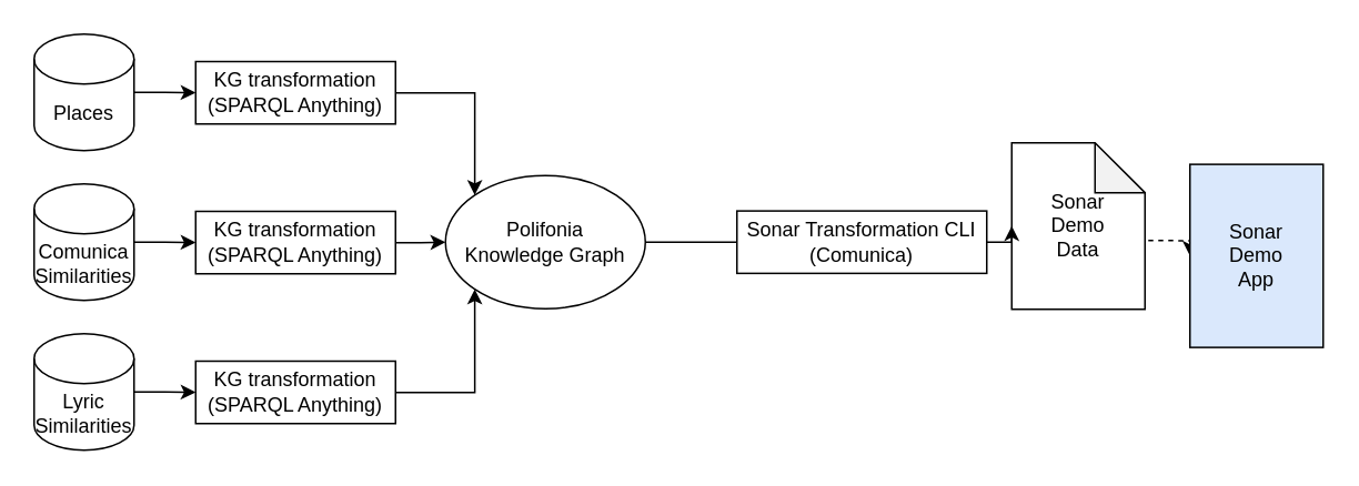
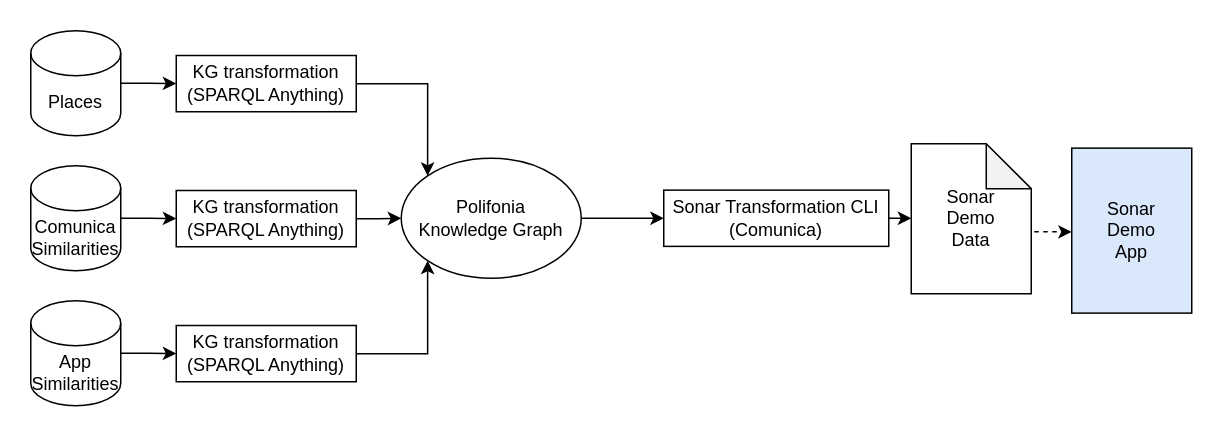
  <mxCell id="0" />
  <mxCell id="1" parent="0" />
  <mxCell id="2" value="Places" style="shape=cylinder3;whiteSpace=wrap;html=1;boundedLbl=1;backgroundOutline=1;size=15;" parent="1" vertex="1"><mxGeometry x="20" y="20" width="60" height="70" as="geometry" /></mxCell>
  <mxCell id="3" value="Comunica Similarities" style="shape=cylinder3;whiteSpace=wrap;html=1;boundedLbl=1;backgroundOutline=1;size=15;" parent="1" vertex="1"><mxGeometry x="20" y="110" width="60" height="70" as="geometry" /></mxCell>
- <mxCell id="4" value="Lyric Similarities" style="shape=cylinder3;whiteSpace=wrap;html=1;boundedLbl=1;backgroundOutline=1;size=15;" parent="1" vertex="1"><mxGeometry x="20" y="200" width="60" height="70" as="geometry" /></mxCell>
+ <mxCell id="4" value="App Similarities" style="shape=cylinder3;whiteSpace=wrap;html=1;boundedLbl=1;backgroundOutline=1;size=15;" parent="1" vertex="1"><mxGeometry x="20" y="200" width="60" height="70" as="geometry" /></mxCell>
  <mxCell id="5" value="KG transformation&lt;br&gt;(SPARQL Anything)" style="rounded=0;whiteSpace=wrap;html=1;" parent="1" vertex="1"><mxGeometry x="117" y="36.5" width="120" height="37.5" as="geometry" /></mxCell>
  <mxCell id="6" value="KG transformation&lt;br&gt;(SPARQL Anything)" style="rounded=0;whiteSpace=wrap;html=1;" parent="1" vertex="1"><mxGeometry x="117" y="126.5" width="120" height="37.5" as="geometry" /></mxCell>
  <mxCell id="7" value="KG transformation&lt;br&gt;(SPARQL Anything)" style="rounded=0;whiteSpace=wrap;html=1;" parent="1" vertex="1"><mxGeometry x="117" y="216.5" width="120" height="37.5" as="geometry" /></mxCell>
  <mxCell id="8" value="" style="endArrow=classic;html=1;rounded=0;edgeStyle=orthogonalEdgeStyle;exitX=1;exitY=0.5;exitDx=0;exitDy=0;exitPerimeter=0;entryX=0;entryY=0.5;entryDx=0;entryDy=0;" parent="1" source="2" target="5" edge="1"><mxGeometry width="50" height="50" relative="1" as="geometry"><mxPoint x="47" y="92.5" as="sourcePoint" /><mxPoint x="97" y="42.5" as="targetPoint" /></mxGeometry></mxCell>
  <mxCell id="9" value="" style="endArrow=classic;html=1;rounded=0;edgeStyle=orthogonalEdgeStyle;exitX=1;exitY=0.5;exitDx=0;exitDy=0;exitPerimeter=0;entryX=0;entryY=0.5;entryDx=0;entryDy=0;" parent="1" source="3" target="6" edge="1"><mxGeometry width="50" height="50" relative="1" as="geometry"><mxPoint x="47" y="114.5" as="sourcePoint" /><mxPoint x="117" y="114.5" as="targetPoint" /></mxGeometry></mxCell>
  <mxCell id="10" value="" style="endArrow=classic;html=1;rounded=0;edgeStyle=orthogonalEdgeStyle;exitX=1;exitY=0.5;exitDx=0;exitDy=0;exitPerimeter=0;entryX=0;entryY=0.5;entryDx=0;entryDy=0;" parent="1" source="4" target="7" edge="1"><mxGeometry width="50" height="50" relative="1" as="geometry"><mxPoint x="57" y="155" as="sourcePoint" /><mxPoint x="127" y="155" as="targetPoint" /></mxGeometry></mxCell>
  <mxCell id="11" value="Polifonia &lt;br&gt;Knowledge Graph" style="ellipse;whiteSpace=wrap;html=1;" parent="1" vertex="1"><mxGeometry x="267" y="105" width="120" height="80" as="geometry" /></mxCell>
  <mxCell id="12" value="" style="endArrow=classic;html=1;rounded=0;edgeStyle=orthogonalEdgeStyle;entryX=0;entryY=0;entryDx=0;entryDy=0;exitX=1;exitY=0.5;exitDx=0;exitDy=0;" parent="1" source="5" target="11" edge="1"><mxGeometry width="50" height="50" relative="1" as="geometry"><mxPoint x="327" y="310" as="sourcePoint" /><mxPoint x="377" y="260" as="targetPoint" /></mxGeometry></mxCell>
  <mxCell id="13" value="" style="endArrow=classic;html=1;rounded=0;edgeStyle=orthogonalEdgeStyle;exitX=1;exitY=0.5;exitDx=0;exitDy=0;entryX=0;entryY=0.5;entryDx=0;entryDy=0;" parent="1" source="6" target="11" edge="1"><mxGeometry width="50" height="50" relative="1" as="geometry"><mxPoint x="247" y="65" as="sourcePoint" /><mxPoint x="277" y="210" as="targetPoint" /></mxGeometry></mxCell>
  <mxCell id="14" value="" style="endArrow=classic;html=1;rounded=0;edgeStyle=orthogonalEdgeStyle;exitX=1;exitY=0.5;exitDx=0;exitDy=0;entryX=0;entryY=1;entryDx=0;entryDy=0;" parent="1" source="7" target="11" edge="1"><mxGeometry width="50" height="50" relative="1" as="geometry"><mxPoint x="247" y="155" as="sourcePoint" /><mxPoint x="301" y="155" as="targetPoint" /></mxGeometry></mxCell>
  <mxCell id="15" value="Sonar Transformation CLI &lt;br&gt;(Comunica)" style="rounded=0;whiteSpace=wrap;html=1;" parent="1" vertex="1"><mxGeometry x="442" y="126.25" width="150" height="37.5" as="geometry" /></mxCell>
- <mxCell id="16" value="" style="endArrow=none;html=1;rounded=0;edgeStyle=orthogonalEdgeStyle;entryX=0;entryY=0.5;entryDx=0;entryDy=0;exitX=1;exitY=0.5;exitDx=0;exitDy=0;" parent="1" source="11" target="15" edge="1"><mxGeometry width="50" height="50" relative="1" as="geometry"><mxPoint x="327" y="310" as="sourcePoint" /><mxPoint x="377" y="260" as="targetPoint" /></mxGeometry></mxCell>
+ <mxCell id="16" value="" style="endArrow=classic;html=1;rounded=0;edgeStyle=orthogonalEdgeStyle;entryX=0;entryY=0.5;entryDx=0;entryDy=0;exitX=1;exitY=0.5;exitDx=0;exitDy=0;" parent="1" source="11" target="15" edge="1"><mxGeometry width="50" height="50" relative="1" as="geometry"><mxPoint x="327" y="310" as="sourcePoint" /><mxPoint x="377" y="260" as="targetPoint" /></mxGeometry></mxCell>
  <mxCell id="17" style="edgeStyle=orthogonalEdgeStyle;rounded=0;orthogonalLoop=1;jettySize=auto;html=1;exitX=1.025;exitY=0.588;exitDx=0;exitDy=0;exitPerimeter=0;entryX=0;entryY=0.5;entryDx=0;entryDy=0;dashed=1;" parent="1" source="18" target="19" edge="1"><mxGeometry relative="1" as="geometry" /></mxCell>
- <mxCell id="18" value="Sonar &lt;br&gt;Demo &lt;br&gt;Data" style="shape=note;whiteSpace=wrap;html=1;backgroundOutline=1;darkOpacity=0.05;" parent="1" vertex="1"><mxGeometry x="607" y="85.25" width="80" height="100" as="geometry" /></mxCell>
+ <mxCell id="18" value="Sonar &lt;br&gt;Demo &lt;br&gt;Data" style="shape=note;whiteSpace=wrap;html=1;backgroundOutline=1;darkOpacity=0.05;" parent="1" vertex="1"><mxGeometry x="607" y="95.25" width="80" height="100" as="geometry" /></mxCell>
  <mxCell id="19" value="Sonar&lt;br&gt;Demo&lt;br&gt;App" style="rounded=0;whiteSpace=wrap;html=1;fillColor=#dae8fc;" parent="1" vertex="1"><mxGeometry x="714" y="98.25" width="80" height="110" as="geometry" /></mxCell>
  <mxCell id="20" value="" style="endArrow=classic;html=1;rounded=0;edgeStyle=orthogonalEdgeStyle;entryX=0;entryY=0.5;entryDx=0;entryDy=0;exitX=1;exitY=0.5;exitDx=0;exitDy=0;entryPerimeter=0;" parent="1" source="15" target="18" edge="1"><mxGeometry width="50" height="50" relative="1" as="geometry"><mxPoint x="567" y="216.5" as="sourcePoint" /><mxPoint x="597" y="216.5" as="targetPoint" /></mxGeometry></mxCell>
